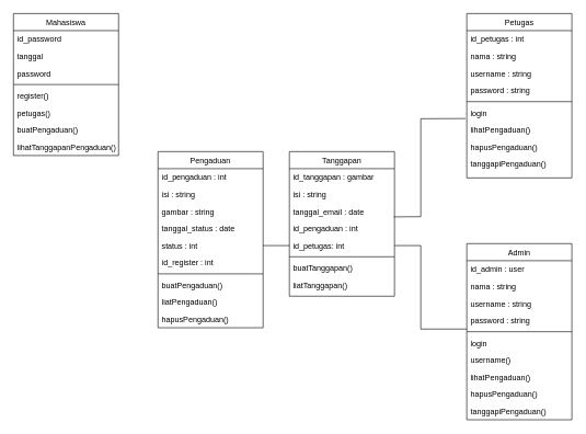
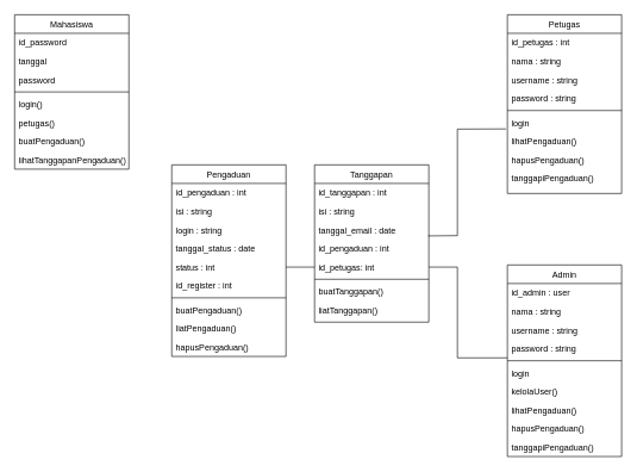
  <mxCell id="0" />
  <mxCell id="1" parent="0" />
  <mxCell id="2" value="Mahasiswa" style="swimlane;fontStyle=0;align=center;verticalAlign=top;childLayout=stackLayout;horizontal=1;startSize=26;horizontalStack=0;resizeParent=1;resizeLast=0;collapsible=1;marginBottom=0;rounded=0;shadow=0;strokeWidth=1;" parent="1" vertex="1"><mxGeometry x="20" y="20" width="160" height="216" as="geometry"><mxRectangle x="230" y="140" width="160" height="26" as="alternateBounds" /></mxGeometry></mxCell>
  <mxCell id="3" value="id_password" style="text;align=left;verticalAlign=top;spacingLeft=4;spacingRight=4;overflow=hidden;rotatable=0;points=[[0,0.5],[1,0.5]];portConstraint=eastwest;" parent="2" vertex="1"><mxGeometry y="26" width="160" height="26" as="geometry" /></mxCell>
  <mxCell id="4" value="tanggal" style="text;align=left;verticalAlign=top;spacingLeft=4;spacingRight=4;overflow=hidden;rotatable=0;points=[[0,0.5],[1,0.5]];portConstraint=eastwest;rounded=0;shadow=0;html=0;" parent="2" vertex="1"><mxGeometry y="52" width="160" height="26" as="geometry" /></mxCell>
  <mxCell id="5" value="password" style="text;align=left;verticalAlign=top;spacingLeft=4;spacingRight=4;overflow=hidden;rotatable=0;points=[[0,0.5],[1,0.5]];portConstraint=eastwest;rounded=0;shadow=0;html=0;" parent="2" vertex="1"><mxGeometry y="78" width="160" height="26" as="geometry" /></mxCell>
  <mxCell id="6" value="" style="line;html=1;strokeWidth=1;align=left;verticalAlign=middle;spacingTop=-1;spacingLeft=3;spacingRight=3;rotatable=0;labelPosition=right;points=[];portConstraint=eastwest;" parent="2" vertex="1"><mxGeometry y="104" width="160" height="8" as="geometry" /></mxCell>
- <mxCell id="7" value="register()" style="text;align=left;verticalAlign=top;spacingLeft=4;spacingRight=4;overflow=hidden;rotatable=0;points=[[0,0.5],[1,0.5]];portConstraint=eastwest;" parent="2" vertex="1"><mxGeometry y="112" width="160" height="26" as="geometry" /></mxCell>
+ <mxCell id="7" value="login()" style="text;align=left;verticalAlign=top;spacingLeft=4;spacingRight=4;overflow=hidden;rotatable=0;points=[[0,0.5],[1,0.5]];portConstraint=eastwest;" parent="2" vertex="1"><mxGeometry y="112" width="160" height="26" as="geometry" /></mxCell>
  <mxCell id="8" value="petugas()" style="text;align=left;verticalAlign=top;spacingLeft=4;spacingRight=4;overflow=hidden;rotatable=0;points=[[0,0.5],[1,0.5]];portConstraint=eastwest;" vertex="1" parent="2"><mxGeometry y="138" width="160" height="26" as="geometry" /></mxCell>
  <mxCell id="9" value="buatPengaduan()" style="text;align=left;verticalAlign=top;spacingLeft=4;spacingRight=4;overflow=hidden;rotatable=0;points=[[0,0.5],[1,0.5]];portConstraint=eastwest;" vertex="1" parent="2"><mxGeometry y="164" width="160" height="26" as="geometry" /></mxCell>
  <mxCell id="10" value="lihatTanggapanPengaduan()" style="text;align=left;verticalAlign=top;spacingLeft=4;spacingRight=4;overflow=hidden;rotatable=0;points=[[0,0.5],[1,0.5]];portConstraint=eastwest;" vertex="1" parent="2"><mxGeometry y="190" width="160" height="26" as="geometry" /></mxCell>
  <mxCell id="11" value="Admin" style="swimlane;fontStyle=0;align=center;verticalAlign=top;childLayout=stackLayout;horizontal=1;startSize=26;horizontalStack=0;resizeParent=1;resizeLast=0;collapsible=1;marginBottom=0;rounded=0;shadow=0;strokeWidth=1;" parent="1" vertex="1"><mxGeometry x="710" y="370" width="160" height="268" as="geometry"><mxRectangle x="550" y="140" width="160" height="26" as="alternateBounds" /></mxGeometry></mxCell>
  <mxCell id="12" value="id_admin : user" style="text;align=left;verticalAlign=top;spacingLeft=4;spacingRight=4;overflow=hidden;rotatable=0;points=[[0,0.5],[1,0.5]];portConstraint=eastwest;" parent="11" vertex="1"><mxGeometry y="26" width="160" height="26" as="geometry" /></mxCell>
  <mxCell id="13" value="nama : string" style="text;align=left;verticalAlign=top;spacingLeft=4;spacingRight=4;overflow=hidden;rotatable=0;points=[[0,0.5],[1,0.5]];portConstraint=eastwest;rounded=0;shadow=0;html=0;" parent="11" vertex="1"><mxGeometry y="52" width="160" height="26" as="geometry" /></mxCell>
  <mxCell id="14" value="username : string" style="text;align=left;verticalAlign=top;spacingLeft=4;spacingRight=4;overflow=hidden;rotatable=0;points=[[0,0.5],[1,0.5]];portConstraint=eastwest;rounded=0;shadow=0;html=0;" parent="11" vertex="1"><mxGeometry y="78" width="160" height="26" as="geometry" /></mxCell>
  <mxCell id="15" value="password : string" style="text;align=left;verticalAlign=top;spacingLeft=4;spacingRight=4;overflow=hidden;rotatable=0;points=[[0,0.5],[1,0.5]];portConstraint=eastwest;rounded=0;shadow=0;html=0;" parent="11" vertex="1"><mxGeometry y="104" width="160" height="26" as="geometry" /></mxCell>
  <mxCell id="16" value="" style="line;html=1;strokeWidth=1;align=left;verticalAlign=middle;spacingTop=-1;spacingLeft=3;spacingRight=3;rotatable=0;labelPosition=right;points=[];portConstraint=eastwest;" parent="11" vertex="1"><mxGeometry y="130" width="160" height="8" as="geometry" /></mxCell>
  <mxCell id="17" value="login" style="text;align=left;verticalAlign=top;spacingLeft=4;spacingRight=4;overflow=hidden;rotatable=0;points=[[0,0.5],[1,0.5]];portConstraint=eastwest;" parent="11" vertex="1"><mxGeometry y="138" width="160" height="26" as="geometry" /></mxCell>
- <mxCell id="18" value="username()" style="text;align=left;verticalAlign=top;spacingLeft=4;spacingRight=4;overflow=hidden;rotatable=0;points=[[0,0.5],[1,0.5]];portConstraint=eastwest;" parent="11" vertex="1"><mxGeometry y="164" width="160" height="26" as="geometry" /></mxCell>
+ <mxCell id="18" value="kelolaUser()" style="text;align=left;verticalAlign=top;spacingLeft=4;spacingRight=4;overflow=hidden;rotatable=0;points=[[0,0.5],[1,0.5]];portConstraint=eastwest;" parent="11" vertex="1"><mxGeometry y="164" width="160" height="26" as="geometry" /></mxCell>
  <mxCell id="19" value="lihatPengaduan()" style="text;align=left;verticalAlign=top;spacingLeft=4;spacingRight=4;overflow=hidden;rotatable=0;points=[[0,0.5],[1,0.5]];portConstraint=eastwest;" vertex="1" parent="11"><mxGeometry y="190" width="160" height="26" as="geometry" /></mxCell>
  <mxCell id="20" value="hapusPengaduan()" style="text;align=left;verticalAlign=top;spacingLeft=4;spacingRight=4;overflow=hidden;rotatable=0;points=[[0,0.5],[1,0.5]];portConstraint=eastwest;" vertex="1" parent="11"><mxGeometry y="216" width="160" height="26" as="geometry" /></mxCell>
  <mxCell id="21" value="tanggapiPengaduan()" style="text;align=left;verticalAlign=top;spacingLeft=4;spacingRight=4;overflow=hidden;rotatable=0;points=[[0,0.5],[1,0.5]];portConstraint=eastwest;" vertex="1" parent="11"><mxGeometry y="242" width="160" height="26" as="geometry" /></mxCell>
  <mxCell id="22" value="Pengaduan" style="swimlane;fontStyle=0;align=center;verticalAlign=top;childLayout=stackLayout;horizontal=1;startSize=26;horizontalStack=0;resizeParent=1;resizeLast=0;collapsible=1;marginBottom=0;rounded=0;shadow=0;strokeWidth=1;" vertex="1" parent="1"><mxGeometry x="240" y="230" width="160" height="268" as="geometry"><mxRectangle x="550" y="140" width="160" height="26" as="alternateBounds" /></mxGeometry></mxCell>
  <mxCell id="23" value="id_pengaduan : int" style="text;align=left;verticalAlign=top;spacingLeft=4;spacingRight=4;overflow=hidden;rotatable=0;points=[[0,0.5],[1,0.5]];portConstraint=eastwest;" vertex="1" parent="22"><mxGeometry y="26" width="160" height="26" as="geometry" /></mxCell>
  <mxCell id="24" value="isi : string" style="text;align=left;verticalAlign=top;spacingLeft=4;spacingRight=4;overflow=hidden;rotatable=0;points=[[0,0.5],[1,0.5]];portConstraint=eastwest;rounded=0;shadow=0;html=0;" vertex="1" parent="22"><mxGeometry y="52" width="160" height="26" as="geometry" /></mxCell>
- <mxCell id="25" value="gambar : string" style="text;align=left;verticalAlign=top;spacingLeft=4;spacingRight=4;overflow=hidden;rotatable=0;points=[[0,0.5],[1,0.5]];portConstraint=eastwest;rounded=0;shadow=0;html=0;" vertex="1" parent="22"><mxGeometry y="78" width="160" height="26" as="geometry" /></mxCell>
+ <mxCell id="25" value="login : string" style="text;align=left;verticalAlign=top;spacingLeft=4;spacingRight=4;overflow=hidden;rotatable=0;points=[[0,0.5],[1,0.5]];portConstraint=eastwest;rounded=0;shadow=0;html=0;" vertex="1" parent="22"><mxGeometry y="78" width="160" height="26" as="geometry" /></mxCell>
  <mxCell id="26" value="tanggal_status : date" style="text;align=left;verticalAlign=top;spacingLeft=4;spacingRight=4;overflow=hidden;rotatable=0;points=[[0,0.5],[1,0.5]];portConstraint=eastwest;rounded=0;shadow=0;html=0;" vertex="1" parent="22"><mxGeometry y="104" width="160" height="26" as="geometry" /></mxCell>
  <mxCell id="27" value="status : int" style="text;align=left;verticalAlign=top;spacingLeft=4;spacingRight=4;overflow=hidden;rotatable=0;points=[[0,0.5],[1,0.5]];portConstraint=eastwest;" vertex="1" parent="22"><mxGeometry y="130" width="160" height="26" as="geometry" /></mxCell>
  <mxCell id="28" value="id_register : int" style="text;align=left;verticalAlign=top;spacingLeft=4;spacingRight=4;overflow=hidden;rotatable=0;points=[[0,0.5],[1,0.5]];portConstraint=eastwest;" vertex="1" parent="22"><mxGeometry y="156" width="160" height="26" as="geometry" /></mxCell>
  <mxCell id="29" value="" style="line;html=1;strokeWidth=1;align=left;verticalAlign=middle;spacingTop=-1;spacingLeft=3;spacingRight=3;rotatable=0;labelPosition=right;points=[];portConstraint=eastwest;" vertex="1" parent="22"><mxGeometry y="182" width="160" height="8" as="geometry" /></mxCell>
  <mxCell id="30" value="buatPengaduan()" style="text;align=left;verticalAlign=top;spacingLeft=4;spacingRight=4;overflow=hidden;rotatable=0;points=[[0,0.5],[1,0.5]];portConstraint=eastwest;" vertex="1" parent="22"><mxGeometry y="190" width="160" height="26" as="geometry" /></mxCell>
  <mxCell id="31" value="liatPengaduan()" style="text;align=left;verticalAlign=top;spacingLeft=4;spacingRight=4;overflow=hidden;rotatable=0;points=[[0,0.5],[1,0.5]];portConstraint=eastwest;" vertex="1" parent="22"><mxGeometry y="216" width="160" height="26" as="geometry" /></mxCell>
  <mxCell id="32" value="hapusPengaduan()" style="text;align=left;verticalAlign=top;spacingLeft=4;spacingRight=4;overflow=hidden;rotatable=0;points=[[0,0.5],[1,0.5]];portConstraint=eastwest;" vertex="1" parent="22"><mxGeometry y="242" width="160" height="26" as="geometry" /></mxCell>
  <mxCell id="33" value="Petugas" style="swimlane;fontStyle=0;align=center;verticalAlign=top;childLayout=stackLayout;horizontal=1;startSize=26;horizontalStack=0;resizeParent=1;resizeLast=0;collapsible=1;marginBottom=0;rounded=0;shadow=0;strokeWidth=1;" vertex="1" parent="1"><mxGeometry x="710" y="20" width="160" height="250" as="geometry"><mxRectangle x="550" y="140" width="160" height="26" as="alternateBounds" /></mxGeometry></mxCell>
  <mxCell id="34" value="id_petugas : int" style="text;align=left;verticalAlign=top;spacingLeft=4;spacingRight=4;overflow=hidden;rotatable=0;points=[[0,0.5],[1,0.5]];portConstraint=eastwest;" vertex="1" parent="33"><mxGeometry y="26" width="160" height="26" as="geometry" /></mxCell>
  <mxCell id="35" value="nama : string" style="text;align=left;verticalAlign=top;spacingLeft=4;spacingRight=4;overflow=hidden;rotatable=0;points=[[0,0.5],[1,0.5]];portConstraint=eastwest;rounded=0;shadow=0;html=0;" vertex="1" parent="33"><mxGeometry y="52" width="160" height="26" as="geometry" /></mxCell>
  <mxCell id="36" value="username : string" style="text;align=left;verticalAlign=top;spacingLeft=4;spacingRight=4;overflow=hidden;rotatable=0;points=[[0,0.5],[1,0.5]];portConstraint=eastwest;rounded=0;shadow=0;html=0;" vertex="1" parent="33"><mxGeometry y="78" width="160" height="26" as="geometry" /></mxCell>
  <mxCell id="37" value="password : string" style="text;align=left;verticalAlign=top;spacingLeft=4;spacingRight=4;overflow=hidden;rotatable=0;points=[[0,0.5],[1,0.5]];portConstraint=eastwest;rounded=0;shadow=0;html=0;" vertex="1" parent="33"><mxGeometry y="104" width="160" height="26" as="geometry" /></mxCell>
  <mxCell id="38" value="" style="line;html=1;strokeWidth=1;align=left;verticalAlign=middle;spacingTop=-1;spacingLeft=3;spacingRight=3;rotatable=0;labelPosition=right;points=[];portConstraint=eastwest;" vertex="1" parent="33"><mxGeometry y="130" width="160" height="8" as="geometry" /></mxCell>
  <mxCell id="39" value="login" style="text;align=left;verticalAlign=top;spacingLeft=4;spacingRight=4;overflow=hidden;rotatable=0;points=[[0,0.5],[1,0.5]];portConstraint=eastwest;" vertex="1" parent="33"><mxGeometry y="138" width="160" height="26" as="geometry" /></mxCell>
  <mxCell id="40" value="lihatPengaduan()" style="text;align=left;verticalAlign=top;spacingLeft=4;spacingRight=4;overflow=hidden;rotatable=0;points=[[0,0.5],[1,0.5]];portConstraint=eastwest;" vertex="1" parent="33"><mxGeometry y="164" width="160" height="26" as="geometry" /></mxCell>
  <mxCell id="41" value="hapusPengaduan()" style="text;align=left;verticalAlign=top;spacingLeft=4;spacingRight=4;overflow=hidden;rotatable=0;points=[[0,0.5],[1,0.5]];portConstraint=eastwest;" vertex="1" parent="33"><mxGeometry y="190" width="160" height="26" as="geometry" /></mxCell>
  <mxCell id="42" value="tanggapiPengaduan()" style="text;align=left;verticalAlign=top;spacingLeft=4;spacingRight=4;overflow=hidden;rotatable=0;points=[[0,0.5],[1,0.5]];portConstraint=eastwest;" vertex="1" parent="33"><mxGeometry y="216" width="160" height="26" as="geometry" /></mxCell>
  <mxCell id="43" value="Tanggapan" style="swimlane;fontStyle=0;align=center;verticalAlign=top;childLayout=stackLayout;horizontal=1;startSize=26;horizontalStack=0;resizeParent=1;resizeLast=0;collapsible=1;marginBottom=0;rounded=0;shadow=0;strokeWidth=1;" vertex="1" parent="1"><mxGeometry x="440" y="230" width="160" height="220" as="geometry"><mxRectangle x="550" y="140" width="160" height="26" as="alternateBounds" /></mxGeometry></mxCell>
- <mxCell id="44" value="id_tanggapan : gambar" style="text;align=left;verticalAlign=top;spacingLeft=4;spacingRight=4;overflow=hidden;rotatable=0;points=[[0,0.5],[1,0.5]];portConstraint=eastwest;" vertex="1" parent="43"><mxGeometry y="26" width="160" height="26" as="geometry" /></mxCell>
+ <mxCell id="44" value="id_tanggapan : int" style="text;align=left;verticalAlign=top;spacingLeft=4;spacingRight=4;overflow=hidden;rotatable=0;points=[[0,0.5],[1,0.5]];portConstraint=eastwest;" vertex="1" parent="43"><mxGeometry y="26" width="160" height="26" as="geometry" /></mxCell>
  <mxCell id="45" value="isi : string" style="text;align=left;verticalAlign=top;spacingLeft=4;spacingRight=4;overflow=hidden;rotatable=0;points=[[0,0.5],[1,0.5]];portConstraint=eastwest;rounded=0;shadow=0;html=0;" vertex="1" parent="43"><mxGeometry y="52" width="160" height="26" as="geometry" /></mxCell>
  <mxCell id="46" value="tanggal_email : date" style="text;align=left;verticalAlign=top;spacingLeft=4;spacingRight=4;overflow=hidden;rotatable=0;points=[[0,0.5],[1,0.5]];portConstraint=eastwest;rounded=0;shadow=0;html=0;" vertex="1" parent="43"><mxGeometry y="78" width="160" height="26" as="geometry" /></mxCell>
  <mxCell id="47" value="id_pengaduan : int" style="text;align=left;verticalAlign=top;spacingLeft=4;spacingRight=4;overflow=hidden;rotatable=0;points=[[0,0.5],[1,0.5]];portConstraint=eastwest;rounded=0;shadow=0;html=0;" vertex="1" parent="43"><mxGeometry y="104" width="160" height="26" as="geometry" /></mxCell>
  <mxCell id="48" value="id_petugas: int" style="text;align=left;verticalAlign=top;spacingLeft=4;spacingRight=4;overflow=hidden;rotatable=0;points=[[0,0.5],[1,0.5]];portConstraint=eastwest;" vertex="1" parent="43"><mxGeometry y="130" width="160" height="26" as="geometry" /></mxCell>
  <mxCell id="49" value="" style="line;html=1;strokeWidth=1;align=left;verticalAlign=middle;spacingTop=-1;spacingLeft=3;spacingRight=3;rotatable=0;labelPosition=right;points=[];portConstraint=eastwest;" vertex="1" parent="43"><mxGeometry y="156" width="160" height="8" as="geometry" /></mxCell>
  <mxCell id="50" value="buatTanggapan()" style="text;align=left;verticalAlign=top;spacingLeft=4;spacingRight=4;overflow=hidden;rotatable=0;points=[[0,0.5],[1,0.5]];portConstraint=eastwest;" vertex="1" parent="43"><mxGeometry y="164" width="160" height="26" as="geometry" /></mxCell>
  <mxCell id="51" value="liatTanggapan()" style="text;align=left;verticalAlign=top;spacingLeft=4;spacingRight=4;overflow=hidden;rotatable=0;points=[[0,0.5],[1,0.5]];portConstraint=eastwest;" vertex="1" parent="43"><mxGeometry y="190" width="160" height="26" as="geometry" /></mxCell>
  <mxCell id="52" value="" style="endArrow=none;html=1;rounded=0;exitX=1;exitY=0.5;exitDx=0;exitDy=0;" edge="1" parent="1" source="27"><mxGeometry width="50" height="50" relative="1" as="geometry"><mxPoint x="390" y="420" as="sourcePoint" /><mxPoint x="440" y="373" as="targetPoint" /></mxGeometry></mxCell>
  <mxCell id="53" value="" style="endArrow=none;html=1;rounded=0;exitX=1;exitY=0.5;exitDx=0;exitDy=0;" edge="1" parent="1" source="48"><mxGeometry width="50" height="50" relative="1" as="geometry"><mxPoint x="660" y="550" as="sourcePoint" /><mxPoint x="710" y="500" as="targetPoint" /><Array as="points"><mxPoint x="640" y="373" /><mxPoint x="640" y="500" /></Array></mxGeometry></mxCell>
  <mxCell id="54" value="" style="endArrow=none;html=1;rounded=0;entryX=-0.011;entryY=0.835;entryDx=0;entryDy=0;entryPerimeter=0;exitX=0.994;exitY=0.821;exitDx=0;exitDy=0;exitPerimeter=0;" edge="1" parent="1" source="46" target="39"><mxGeometry width="50" height="50" relative="1" as="geometry"><mxPoint x="570" y="170" as="sourcePoint" /><mxPoint x="620" y="120" as="targetPoint" /><Array as="points"><mxPoint x="640" y="329" /><mxPoint x="640" y="180" /></Array></mxGeometry></mxCell>
